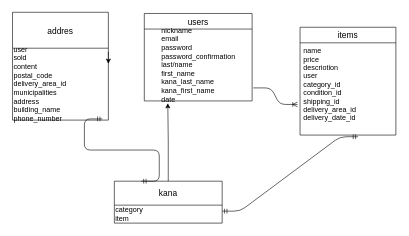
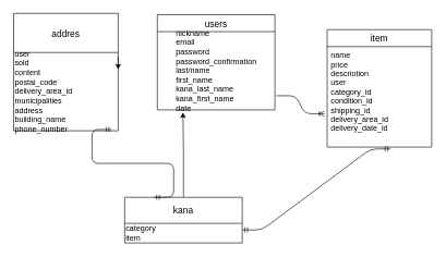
  <mxCell id="0" />
  <mxCell id="1" parent="0" />
- <mxCell id="2" value="items" style="swimlane;fontStyle=0;childLayout=stackLayout;horizontal=1;startSize=26;horizontalStack=0;resizeParent=1;resizeParentMax=0;resizeLast=0;collapsible=1;marginBottom=0;align=center;fontSize=14;" vertex="1" parent="1"><mxGeometry x="500" y="45" width="160" height="180" as="geometry" /></mxCell>
+ <mxCell id="2" value="item" style="swimlane;fontStyle=0;childLayout=stackLayout;horizontal=1;startSize=26;horizontalStack=0;resizeParent=1;resizeParentMax=0;resizeLast=0;collapsible=1;marginBottom=0;align=center;fontSize=14;" vertex="1" parent="1"><mxGeometry x="500" y="45" width="160" height="180" as="geometry" /></mxCell>
  <mxCell id="3" value="name&#10;price&#10;descriotion&#10;user&#10;category_id&#10;condition_id&#10;shipping_id&#10;delivery_area_id&#10;delivery_date_id" style="text;strokeColor=none;fillColor=none;spacingLeft=4;spacingRight=4;overflow=hidden;rotatable=0;points=[[0,0.5],[1,0.5]];portConstraint=eastwest;fontSize=12;" vertex="1" parent="2"><mxGeometry y="26" width="160" height="154" as="geometry" /></mxCell>
  <mxCell id="4" value="addres" style="swimlane;fontStyle=0;childLayout=stackLayout;horizontal=1;startSize=60;horizontalStack=0;resizeParent=1;resizeParentMax=0;resizeLast=0;collapsible=1;marginBottom=0;align=center;fontSize=14;" vertex="1" parent="1"><mxGeometry x="20" y="20" width="160" height="180" as="geometry" /></mxCell>
  <mxCell id="5" style="edgeStyle=orthogonalEdgeStyle;rounded=0;orthogonalLoop=1;jettySize=auto;html=1;" edge="1" parent="4"><mxGeometry relative="1" as="geometry"><mxPoint x="160" y="66" as="sourcePoint" /><mxPoint x="160" y="86" as="targetPoint" /></mxGeometry></mxCell>
  <mxCell id="6" value="user&lt;br&gt;sold&lt;br&gt;content&lt;br&gt;postal_code&lt;br&gt;delivery_area_id&lt;br&gt;municipalities&lt;br&gt;address&lt;br&gt;building_name&lt;br&gt;phone_number" style="text;html=1;align=left;verticalAlign=middle;resizable=0;points=[];autosize=1;" vertex="1" parent="4"><mxGeometry y="60" width="160" height="120" as="geometry" /></mxCell>
  <mxCell id="7" style="edgeStyle=orthogonalEdgeStyle;rounded=0;orthogonalLoop=1;jettySize=auto;html=1;entryX=0.218;entryY=1.032;entryDx=0;entryDy=0;entryPerimeter=0;" edge="1" parent="1" source="8" target="11"><mxGeometry relative="1" as="geometry" /></mxCell>
  <mxCell id="8" value="kana" style="swimlane;fontStyle=0;childLayout=stackLayout;horizontal=1;startSize=40;horizontalStack=0;resizeParent=1;resizeParentMax=0;resizeLast=0;collapsible=1;marginBottom=0;align=center;fontSize=14;" vertex="1" parent="1"><mxGeometry x="190" y="302" width="180" height="70" as="geometry" /></mxCell>
  <mxCell id="9" value="category&lt;br&gt;item" style="text;html=1;align=left;verticalAlign=middle;resizable=0;points=[];autosize=1;" vertex="1" parent="8"><mxGeometry y="40" width="180" height="30" as="geometry" /></mxCell>
  <mxCell id="10" value="users" style="swimlane;fontStyle=0;childLayout=stackLayout;horizontal=1;startSize=26;horizontalStack=0;resizeParent=1;resizeParentMax=0;resizeLast=0;collapsible=1;marginBottom=0;align=center;fontSize=14;" vertex="1" parent="1"><mxGeometry x="240" y="22" width="180" height="146" as="geometry" /></mxCell>
  <mxCell id="11" value="&lt;div style=&quot;text-align: left&quot;&gt;&lt;span&gt;nickname&lt;/span&gt;&lt;/div&gt;&lt;div style=&quot;text-align: left&quot;&gt;&lt;span&gt;email&lt;/span&gt;&lt;/div&gt;&lt;div style=&quot;text-align: left&quot;&gt;&lt;span&gt;password&lt;/span&gt;&lt;/div&gt;&lt;div style=&quot;text-align: left&quot;&gt;&lt;span&gt;password_confirmation&lt;/span&gt;&lt;/div&gt;&lt;div style=&quot;text-align: left&quot;&gt;&lt;span&gt;last/name&lt;/span&gt;&lt;/div&gt;&lt;div style=&quot;text-align: left&quot;&gt;&lt;span&gt;first_name&lt;/span&gt;&lt;/div&gt;&lt;div style=&quot;text-align: left&quot;&gt;&lt;span&gt;kana_last_name&lt;/span&gt;&lt;/div&gt;&lt;div style=&quot;text-align: left&quot;&gt;&lt;span&gt;kana_first_name&lt;/span&gt;&lt;/div&gt;&lt;div style=&quot;text-align: left&quot;&gt;date&lt;/div&gt;" style="text;html=1;align=center;verticalAlign=middle;resizable=0;points=[];autosize=1;" vertex="1" parent="10"><mxGeometry y="26" width="180" height="120" as="geometry" /></mxCell>
  <mxCell id="12" value="" style="edgeStyle=entityRelationEdgeStyle;fontSize=12;html=1;endArrow=ERoneToMany;exitX=1.01;exitY=0.819;exitDx=0;exitDy=0;exitPerimeter=0;entryX=-0.026;entryY=0.668;entryDx=0;entryDy=0;entryPerimeter=0;" edge="1" parent="1" source="11" target="3"><mxGeometry width="100" height="100" relative="1" as="geometry"><mxPoint x="420" y="268" as="sourcePoint" /><mxPoint x="490" y="168" as="targetPoint" /></mxGeometry></mxCell>
  <mxCell id="13" value="" style="edgeStyle=entityRelationEdgeStyle;fontSize=12;html=1;endArrow=ERmandOne;startArrow=ERmandOne;entryX=0.605;entryY=1.018;entryDx=0;entryDy=0;entryPerimeter=0;" edge="1" parent="1" target="3"><mxGeometry width="100" height="100" relative="1" as="geometry"><mxPoint x="370" y="352" as="sourcePoint" /><mxPoint x="600" y="402" as="targetPoint" /></mxGeometry></mxCell>
  <mxCell id="14" value="" style="edgeStyle=entityRelationEdgeStyle;fontSize=12;html=1;endArrow=ERmandOne;startArrow=ERmandOne;exitX=0.25;exitY=0;exitDx=0;exitDy=0;" edge="1" parent="1" source="8"><mxGeometry width="100" height="100" relative="1" as="geometry"><mxPoint x="60" y="298" as="sourcePoint" /><mxPoint x="170" y="198" as="targetPoint" /></mxGeometry></mxCell>
